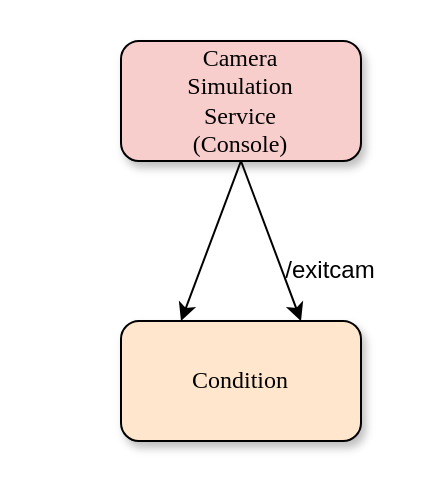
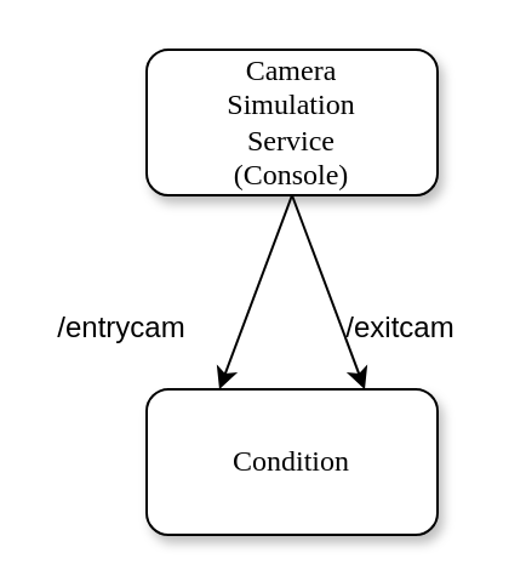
  <mxCell id="0" />
  <mxCell id="1" parent="0" />
- <mxCell id="2" value="Camera&lt;br&gt;Simulation&lt;br&gt;Service&lt;br&gt;(Console)" style="whiteSpace=wrap;html=1;rounded=1;shadow=1;labelBackgroundColor=none;strokeWidth=1;fontFamily=Verdana;fontSize=12;align=center;fillColor=#f8cecc;" parent="1" vertex="1"><mxGeometry x="60" y="20" width="120" height="60" as="geometry" /></mxCell>
- <mxCell id="3" value="&lt;span&gt;Condition&lt;/span&gt;" style="whiteSpace=wrap;html=1;rounded=1;shadow=1;labelBackgroundColor=none;strokeWidth=1;fontFamily=Verdana;fontSize=12;align=center;fillColor=#ffe6cc;" parent="1" vertex="1"><mxGeometry x="60" y="160" width="120" height="60" as="geometry" /></mxCell>
+ <mxCell id="2" value="Camera&lt;br&gt;Simulation&lt;br&gt;Service&lt;br&gt;(Console)" style="whiteSpace=wrap;html=1;rounded=1;shadow=1;labelBackgroundColor=none;strokeWidth=1;fontFamily=Verdana;fontSize=12;align=center;" parent="1" vertex="1"><mxGeometry x="60" y="20" width="120" height="60" as="geometry" /></mxCell>
+ <mxCell id="3" value="&lt;span&gt;Condition&lt;/span&gt;" style="whiteSpace=wrap;html=1;rounded=1;shadow=1;labelBackgroundColor=none;strokeWidth=1;fontFamily=Verdana;fontSize=12;align=center;" parent="1" vertex="1"><mxGeometry x="60" y="160" width="120" height="60" as="geometry" /></mxCell>
  <mxCell id="4" value="" style="endArrow=classic;html=1;rounded=0;exitX=0.5;exitY=1;exitDx=0;exitDy=0;entryX=0.25;entryY=0;entryDx=0;entryDy=0;" edge="1" parent="1" source="2" target="3"><mxGeometry width="50" height="50" relative="1" as="geometry"><mxPoint x="-40" y="255" as="sourcePoint" /><mxPoint x="10" y="205" as="targetPoint" /><Array as="points" /></mxGeometry></mxCell>
  <mxCell id="5" value="" style="endArrow=classic;html=1;rounded=0;exitX=0.5;exitY=1;exitDx=0;exitDy=0;entryX=0.75;entryY=0;entryDx=0;entryDy=0;" edge="1" parent="1" source="2" target="3"><mxGeometry width="50" height="50" relative="1" as="geometry"><mxPoint x="-40" y="410" as="sourcePoint" /><mxPoint x="220" y="130" as="targetPoint" /></mxGeometry></mxCell>
+ <mxCell id="6" value="/entrycam" style="text;html=1;strokeColor=none;fillColor=none;align=center;verticalAlign=middle;whiteSpace=wrap;rounded=0;" vertex="1" parent="1"><mxGeometry x="20" y="120" width="60" height="30" as="geometry" /></mxCell>
  <mxCell id="7" value="/exitcam" style="text;html=1;strokeColor=none;fillColor=none;align=center;verticalAlign=middle;whiteSpace=wrap;rounded=0;" vertex="1" parent="1"><mxGeometry x="135" y="120" width="60" height="30" as="geometry" /></mxCell>
